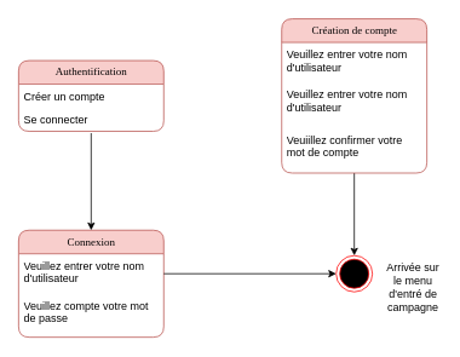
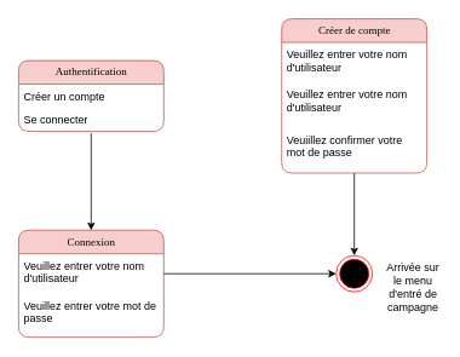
  <mxCell id="0" />
  <mxCell id="1" parent="0" />
  <mxCell id="2" value="Authentification" style="swimlane;html=1;fontStyle=0;childLayout=stackLayout;horizontal=1;startSize=26;fillColor=#f8cecc;horizontalStack=0;resizeParent=1;resizeLast=0;collapsible=1;marginBottom=0;swimlaneFillColor=#ffffff;align=center;rounded=1;shadow=0;comic=0;labelBackgroundColor=none;strokeWidth=1;fontFamily=Verdana;fontSize=12;strokeColor=#b85450;" parent="1" vertex="1"><mxGeometry x="20" y="66" width="160" height="78" as="geometry" /></mxCell>
  <mxCell id="3" value="Créer un compte" style="text;html=1;strokeColor=none;fillColor=none;spacingLeft=4;spacingRight=4;whiteSpace=wrap;overflow=hidden;rotatable=0;points=[[0,0.5],[1,0.5]];portConstraint=eastwest;" parent="2" vertex="1"><mxGeometry y="26" width="160" height="26" as="geometry" /></mxCell>
  <mxCell id="4" value="Se connecter" style="text;html=1;strokeColor=none;fillColor=none;spacingLeft=4;spacingRight=4;whiteSpace=wrap;overflow=hidden;rotatable=0;points=[[0,0.5],[1,0.5]];portConstraint=eastwest;" parent="2" vertex="1"><mxGeometry y="52" width="160" height="26" as="geometry" /></mxCell>
  <mxCell id="5" value="Connexion" style="swimlane;html=1;fontStyle=0;childLayout=stackLayout;horizontal=1;startSize=26;fillColor=#f8cecc;horizontalStack=0;resizeParent=1;resizeLast=0;collapsible=1;marginBottom=0;swimlaneFillColor=#ffffff;align=center;rounded=1;shadow=0;comic=0;labelBackgroundColor=none;strokeWidth=1;fontFamily=Verdana;fontSize=12;strokeColor=#b85450;" parent="1" vertex="1"><mxGeometry x="20" y="253" width="160" height="118" as="geometry" /></mxCell>
  <mxCell id="6" value="Veuillez entrer votre nom d'utilisateur" style="text;html=1;strokeColor=none;fillColor=none;spacingLeft=4;spacingRight=4;whiteSpace=wrap;overflow=hidden;rotatable=0;points=[[0,0.5],[1,0.5]];portConstraint=eastwest;" parent="5" vertex="1"><mxGeometry y="26" width="160" height="44" as="geometry" /></mxCell>
- <mxCell id="7" value="Veuillez compte votre mot de passe" style="text;html=1;strokeColor=none;fillColor=none;spacingLeft=4;spacingRight=4;whiteSpace=wrap;overflow=hidden;rotatable=0;points=[[0,0.5],[1,0.5]];portConstraint=eastwest;" parent="5" vertex="1"><mxGeometry y="70" width="160" height="48" as="geometry" /></mxCell>
+ <mxCell id="7" value="Veuillez entrer votre mot de passe" style="text;html=1;strokeColor=none;fillColor=none;spacingLeft=4;spacingRight=4;whiteSpace=wrap;overflow=hidden;rotatable=0;points=[[0,0.5],[1,0.5]];portConstraint=eastwest;" parent="5" vertex="1"><mxGeometry y="70" width="160" height="48" as="geometry" /></mxCell>
  <mxCell id="8" style="edgeStyle=orthogonalEdgeStyle;rounded=0;orthogonalLoop=1;jettySize=auto;html=1;entryX=0.5;entryY=0;entryDx=0;entryDy=0;" edge="1" parent="1" source="9" target="15"><mxGeometry relative="1" as="geometry" /></mxCell>
- <mxCell id="9" value="Création de compte" style="swimlane;html=1;fontStyle=0;childLayout=stackLayout;horizontal=1;startSize=26;fillColor=#f8cecc;horizontalStack=0;resizeParent=1;resizeLast=0;collapsible=1;marginBottom=0;swimlaneFillColor=#ffffff;align=center;rounded=1;shadow=0;comic=0;labelBackgroundColor=none;strokeWidth=1;fontFamily=Verdana;fontSize=12;strokeColor=#b85450;" parent="1" vertex="1"><mxGeometry x="310" y="20" width="160" height="170" as="geometry" /></mxCell>
+ <mxCell id="9" value="Créer de compte" style="swimlane;html=1;fontStyle=0;childLayout=stackLayout;horizontal=1;startSize=26;fillColor=#f8cecc;horizontalStack=0;resizeParent=1;resizeLast=0;collapsible=1;marginBottom=0;swimlaneFillColor=#ffffff;align=center;rounded=1;shadow=0;comic=0;labelBackgroundColor=none;strokeWidth=1;fontFamily=Verdana;fontSize=12;strokeColor=#b85450;" parent="1" vertex="1"><mxGeometry x="310" y="20" width="160" height="170" as="geometry" /></mxCell>
  <mxCell id="10" value="Veuillez entrer votre nom d'utilisateur" style="text;html=1;strokeColor=none;fillColor=none;spacingLeft=4;spacingRight=4;whiteSpace=wrap;overflow=hidden;rotatable=0;points=[[0,0.5],[1,0.5]];portConstraint=eastwest;" parent="9" vertex="1"><mxGeometry y="26" width="160" height="44" as="geometry" /></mxCell>
  <mxCell id="11" value="Veuillez entrer votre nom d'utilisateur" style="text;html=1;strokeColor=none;fillColor=none;spacingLeft=4;spacingRight=4;whiteSpace=wrap;overflow=hidden;rotatable=0;points=[[0,0.5],[1,0.5]];portConstraint=eastwest;" parent="9" vertex="1"><mxGeometry y="70" width="160" height="50" as="geometry" /></mxCell>
- <mxCell id="12" value="Veuiillez confirmer votre mot de compte" style="text;html=1;strokeColor=none;fillColor=none;spacingLeft=4;spacingRight=4;whiteSpace=wrap;overflow=hidden;rotatable=0;points=[[0,0.5],[1,0.5]];portConstraint=eastwest;" parent="9" vertex="1"><mxGeometry y="120" width="160" height="50" as="geometry" /></mxCell>
+ <mxCell id="12" value="Veuiillez confirmer votre mot de passe" style="text;html=1;strokeColor=none;fillColor=none;spacingLeft=4;spacingRight=4;whiteSpace=wrap;overflow=hidden;rotatable=0;points=[[0,0.5],[1,0.5]];portConstraint=eastwest;" parent="9" vertex="1"><mxGeometry y="120" width="160" height="50" as="geometry" /></mxCell>
  <mxCell id="13" style="edgeStyle=orthogonalEdgeStyle;rounded=0;orthogonalLoop=1;jettySize=auto;html=1;" parent="1" edge="1"><mxGeometry relative="1" as="geometry"><mxPoint x="100" y="146" as="sourcePoint" /><mxPoint x="100" y="253" as="targetPoint" /><Array as="points"><mxPoint x="100" y="253" /></Array></mxGeometry></mxCell>
  <mxCell id="14" style="edgeStyle=orthogonalEdgeStyle;rounded=0;orthogonalLoop=1;jettySize=auto;html=1;entryX=0;entryY=0.5;entryDx=0;entryDy=0;" edge="1" parent="1" source="6" target="15"><mxGeometry relative="1" as="geometry"><mxPoint x="310" y="301" as="targetPoint" /></mxGeometry></mxCell>
  <mxCell id="15" value="" style="ellipse;html=1;shape=endState;fillColor=#000000;strokeColor=#ff0000;" vertex="1" parent="1"><mxGeometry x="370" y="281" width="40" height="40" as="geometry" /></mxCell>
  <mxCell id="16" value="Arrivée sur le menu d'entré de campagne" style="text;html=1;strokeColor=none;fillColor=none;align=center;verticalAlign=middle;whiteSpace=wrap;rounded=0;" vertex="1" parent="1"><mxGeometry x="425" y="301" width="60" height="30" as="geometry" /></mxCell>
